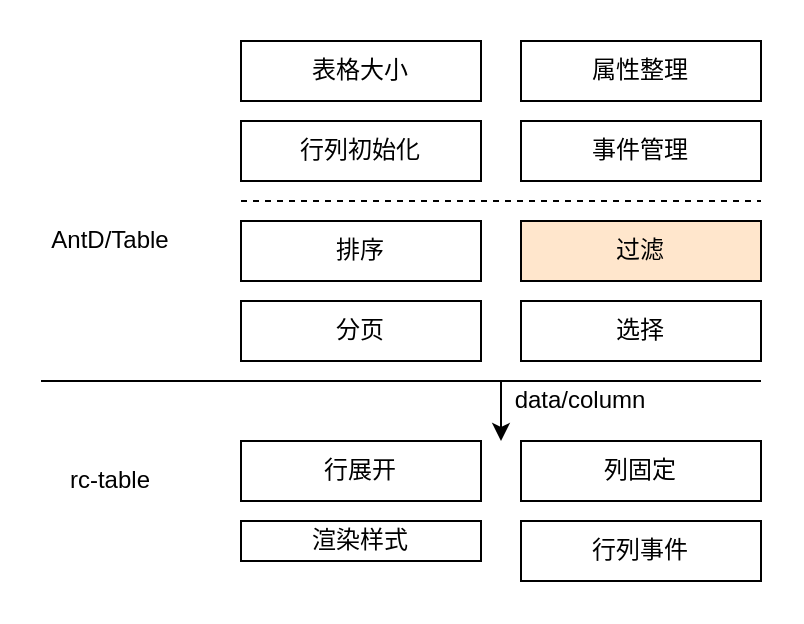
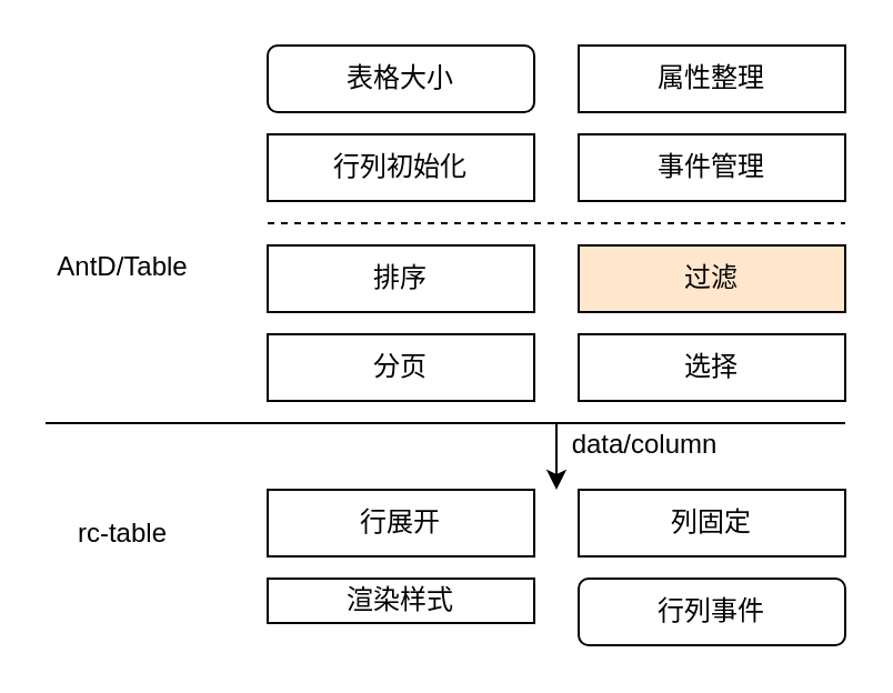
  <mxCell id="0" />
  <mxCell id="1" parent="0" />
  <mxCell id="2" value="行列初始化" style="rounded=0;whiteSpace=wrap;html=1;" vertex="1" parent="1"><mxGeometry x="120" y="60" width="120" height="30" as="geometry" /></mxCell>
- <mxCell id="3" value="表格大小" style="rounded=0;whiteSpace=wrap;html=1;" vertex="1" parent="1"><mxGeometry x="120" y="20" width="120" height="30" as="geometry" /></mxCell>
+ <mxCell id="3" value="表格大小" style="whiteSpace=wrap;html=1;rounded=1;" vertex="1" parent="1"><mxGeometry x="120" y="20" width="120" height="30" as="geometry" /></mxCell>
  <mxCell id="4" value="事件管理" style="rounded=0;whiteSpace=wrap;html=1;" vertex="1" parent="1"><mxGeometry x="260" y="60" width="120" height="30" as="geometry" /></mxCell>
  <mxCell id="5" value="排序" style="rounded=0;whiteSpace=wrap;html=1;" vertex="1" parent="1"><mxGeometry x="120" y="110" width="120" height="30" as="geometry" /></mxCell>
  <mxCell id="6" value="过滤" style="rounded=0;whiteSpace=wrap;html=1;fillColor=#ffe6cc;" vertex="1" parent="1"><mxGeometry x="260" y="110" width="120" height="30" as="geometry" /></mxCell>
  <mxCell id="7" value="" style="endArrow=none;dashed=1;html=1;" edge="1" parent="1"><mxGeometry width="50" height="50" relative="1" as="geometry"><mxPoint x="120" y="100" as="sourcePoint" /><mxPoint x="380" y="100" as="targetPoint" /></mxGeometry></mxCell>
  <mxCell id="8" value="分页" style="rounded=0;whiteSpace=wrap;html=1;" vertex="1" parent="1"><mxGeometry x="120" y="150" width="120" height="30" as="geometry" /></mxCell>
  <mxCell id="9" value="选择" style="rounded=0;whiteSpace=wrap;html=1;" vertex="1" parent="1"><mxGeometry x="260" y="150" width="120" height="30" as="geometry" /></mxCell>
  <mxCell id="10" value="属性整理" style="rounded=0;whiteSpace=wrap;html=1;" vertex="1" parent="1"><mxGeometry x="260" y="20" width="120" height="30" as="geometry" /></mxCell>
  <mxCell id="11" value="" style="endArrow=none;html=1;" edge="1" parent="1"><mxGeometry width="50" height="50" relative="1" as="geometry"><mxPoint x="20" y="190" as="sourcePoint" /><mxPoint x="380" y="190" as="targetPoint" /></mxGeometry></mxCell>
  <mxCell id="12" value="AntD/Table" style="text;html=1;strokeColor=none;fillColor=none;align=center;verticalAlign=middle;whiteSpace=wrap;rounded=0;" vertex="1" parent="1"><mxGeometry x="20" y="110" width="70" height="20" as="geometry" /></mxCell>
  <mxCell id="13" value="rc-table" style="text;html=1;strokeColor=none;fillColor=none;align=center;verticalAlign=middle;whiteSpace=wrap;rounded=0;" vertex="1" parent="1"><mxGeometry x="20" y="230" width="70" height="20" as="geometry" /></mxCell>
  <mxCell id="14" value="行展开" style="rounded=0;whiteSpace=wrap;html=1;" vertex="1" parent="1"><mxGeometry x="120" y="220" width="120" height="30" as="geometry" /></mxCell>
  <mxCell id="15" value="列固定" style="rounded=0;whiteSpace=wrap;html=1;" vertex="1" parent="1"><mxGeometry x="260" y="220" width="120" height="30" as="geometry" /></mxCell>
  <mxCell id="16" value="渲染样式" style="rounded=0;whiteSpace=wrap;html=1;" vertex="1" parent="1"><mxGeometry x="120" y="260" width="120" height="20" as="geometry" /></mxCell>
- <mxCell id="17" value="行列事件" style="rounded=0;whiteSpace=wrap;html=1;" vertex="1" parent="1"><mxGeometry x="260" y="260" width="120" height="30" as="geometry" /></mxCell>
+ <mxCell id="17" value="行列事件" style="whiteSpace=wrap;html=1;rounded=1;" vertex="1" parent="1"><mxGeometry x="260" y="260" width="120" height="30" as="geometry" /></mxCell>
  <mxCell id="18" value="data/column" style="text;html=1;strokeColor=none;fillColor=none;align=center;verticalAlign=middle;whiteSpace=wrap;rounded=0;" vertex="1" parent="1"><mxGeometry x="270" y="190" width="40" height="20" as="geometry" /></mxCell>
  <mxCell id="19" value="" style="endArrow=classic;html=1;" edge="1" parent="1"><mxGeometry width="50" height="50" relative="1" as="geometry"><mxPoint x="250" y="190" as="sourcePoint" /><mxPoint x="250" y="220" as="targetPoint" /></mxGeometry></mxCell>
